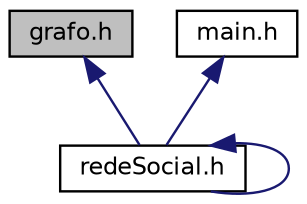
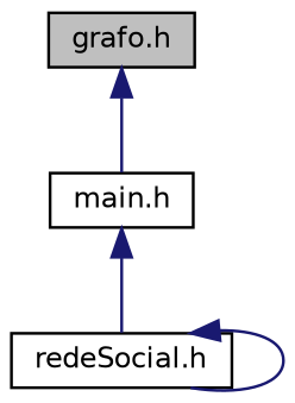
  digraph {
    node [color=black fillcolor=white fontname=Helvetica fontsize=10 shape=record style=filled]
    edge [color=midnightblue dir=back fontname=Helvetica fontsize=10 labelfontname=Helvetica labelfontsize=10 style=solid]
    n1 [fillcolor=grey75 fontcolor=black height=0.2 label="grafo.h" width=0.4]
    n2 [height=0.2 label="redeSocial.h" width=0.4]
    n3 [height=0.2 label="main.h" width=0.4]
-   n1 -> n2
+   n1 -> n3
    n2 -> n2
    n3 -> n2
  }
